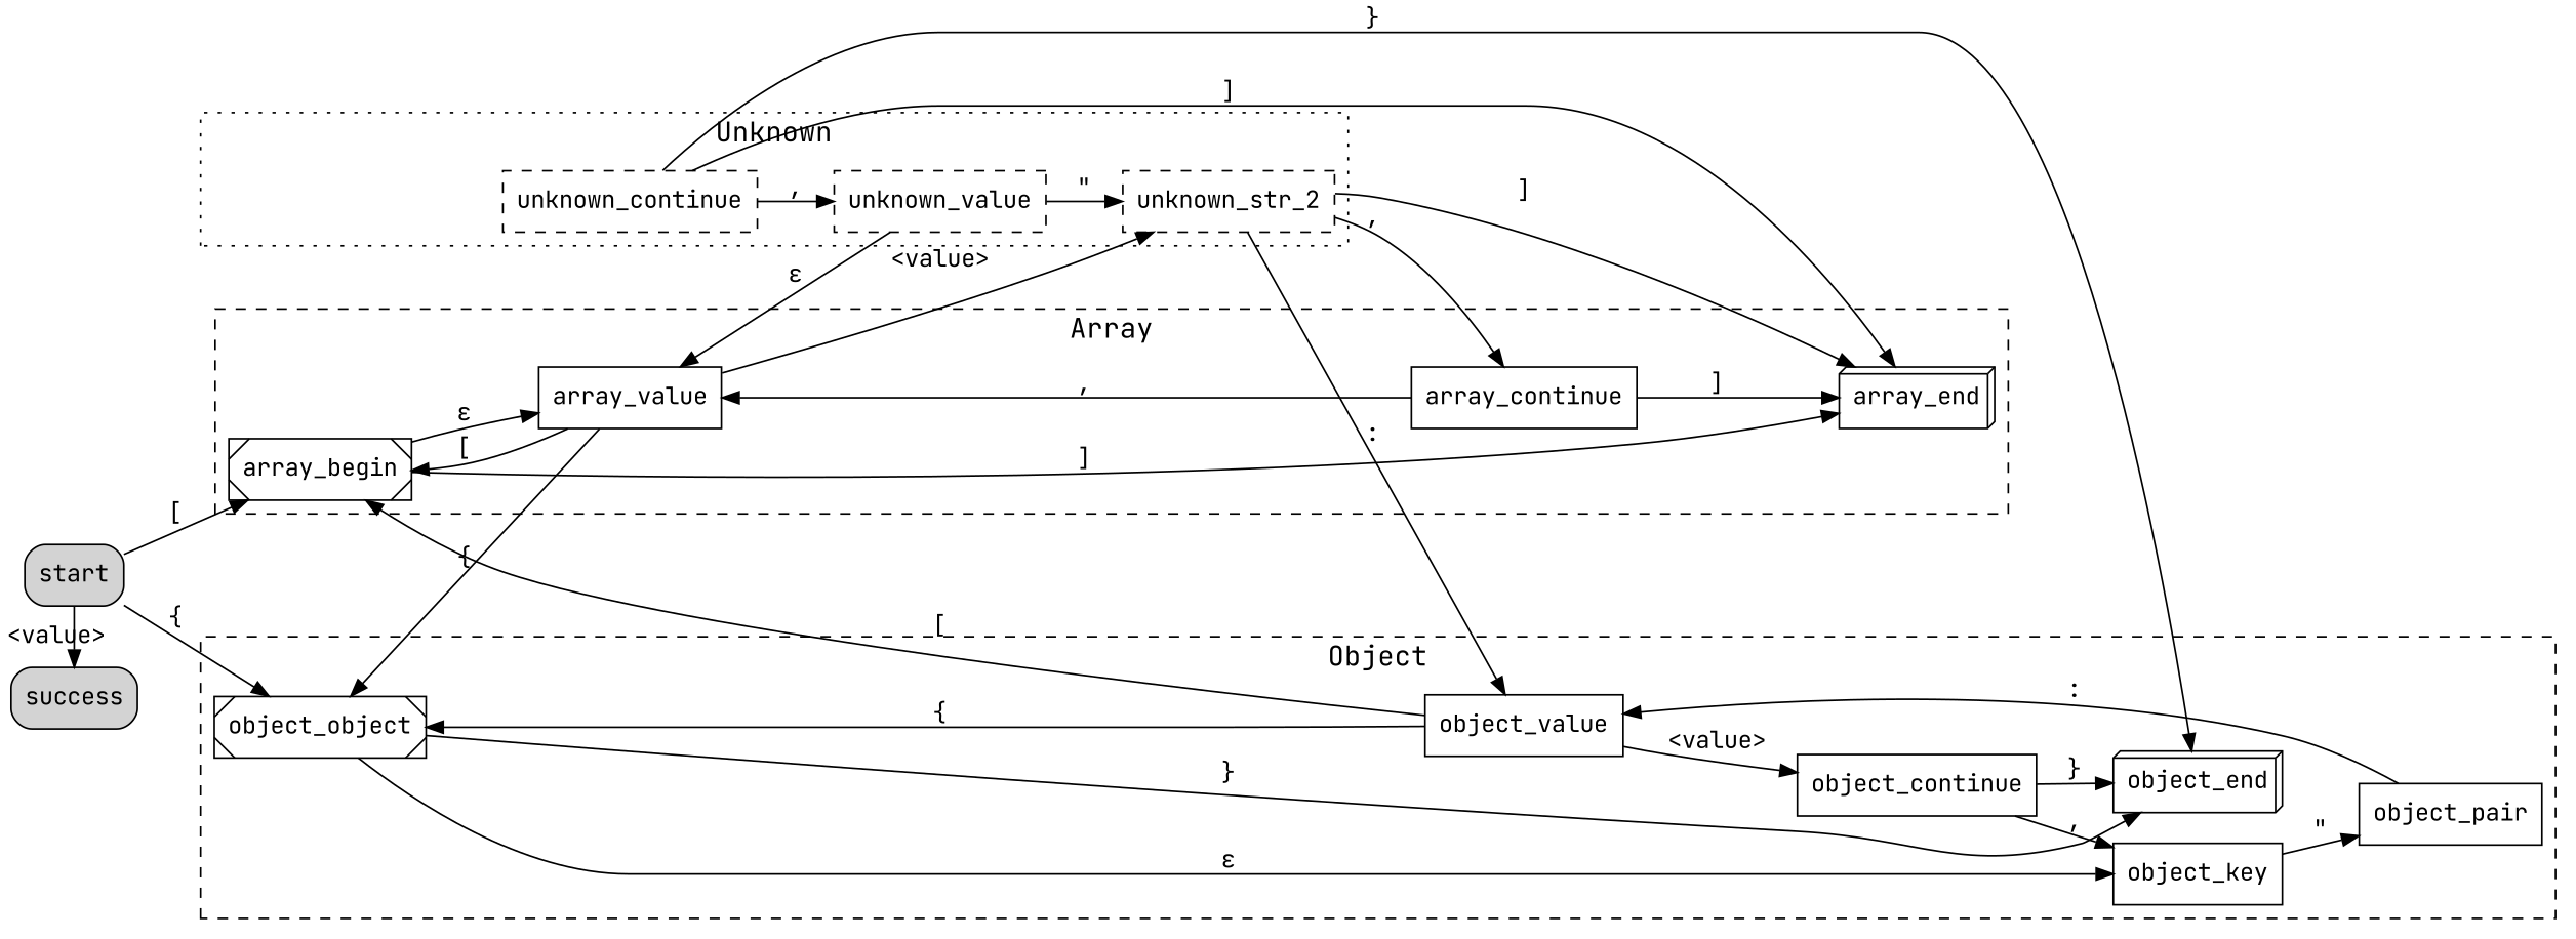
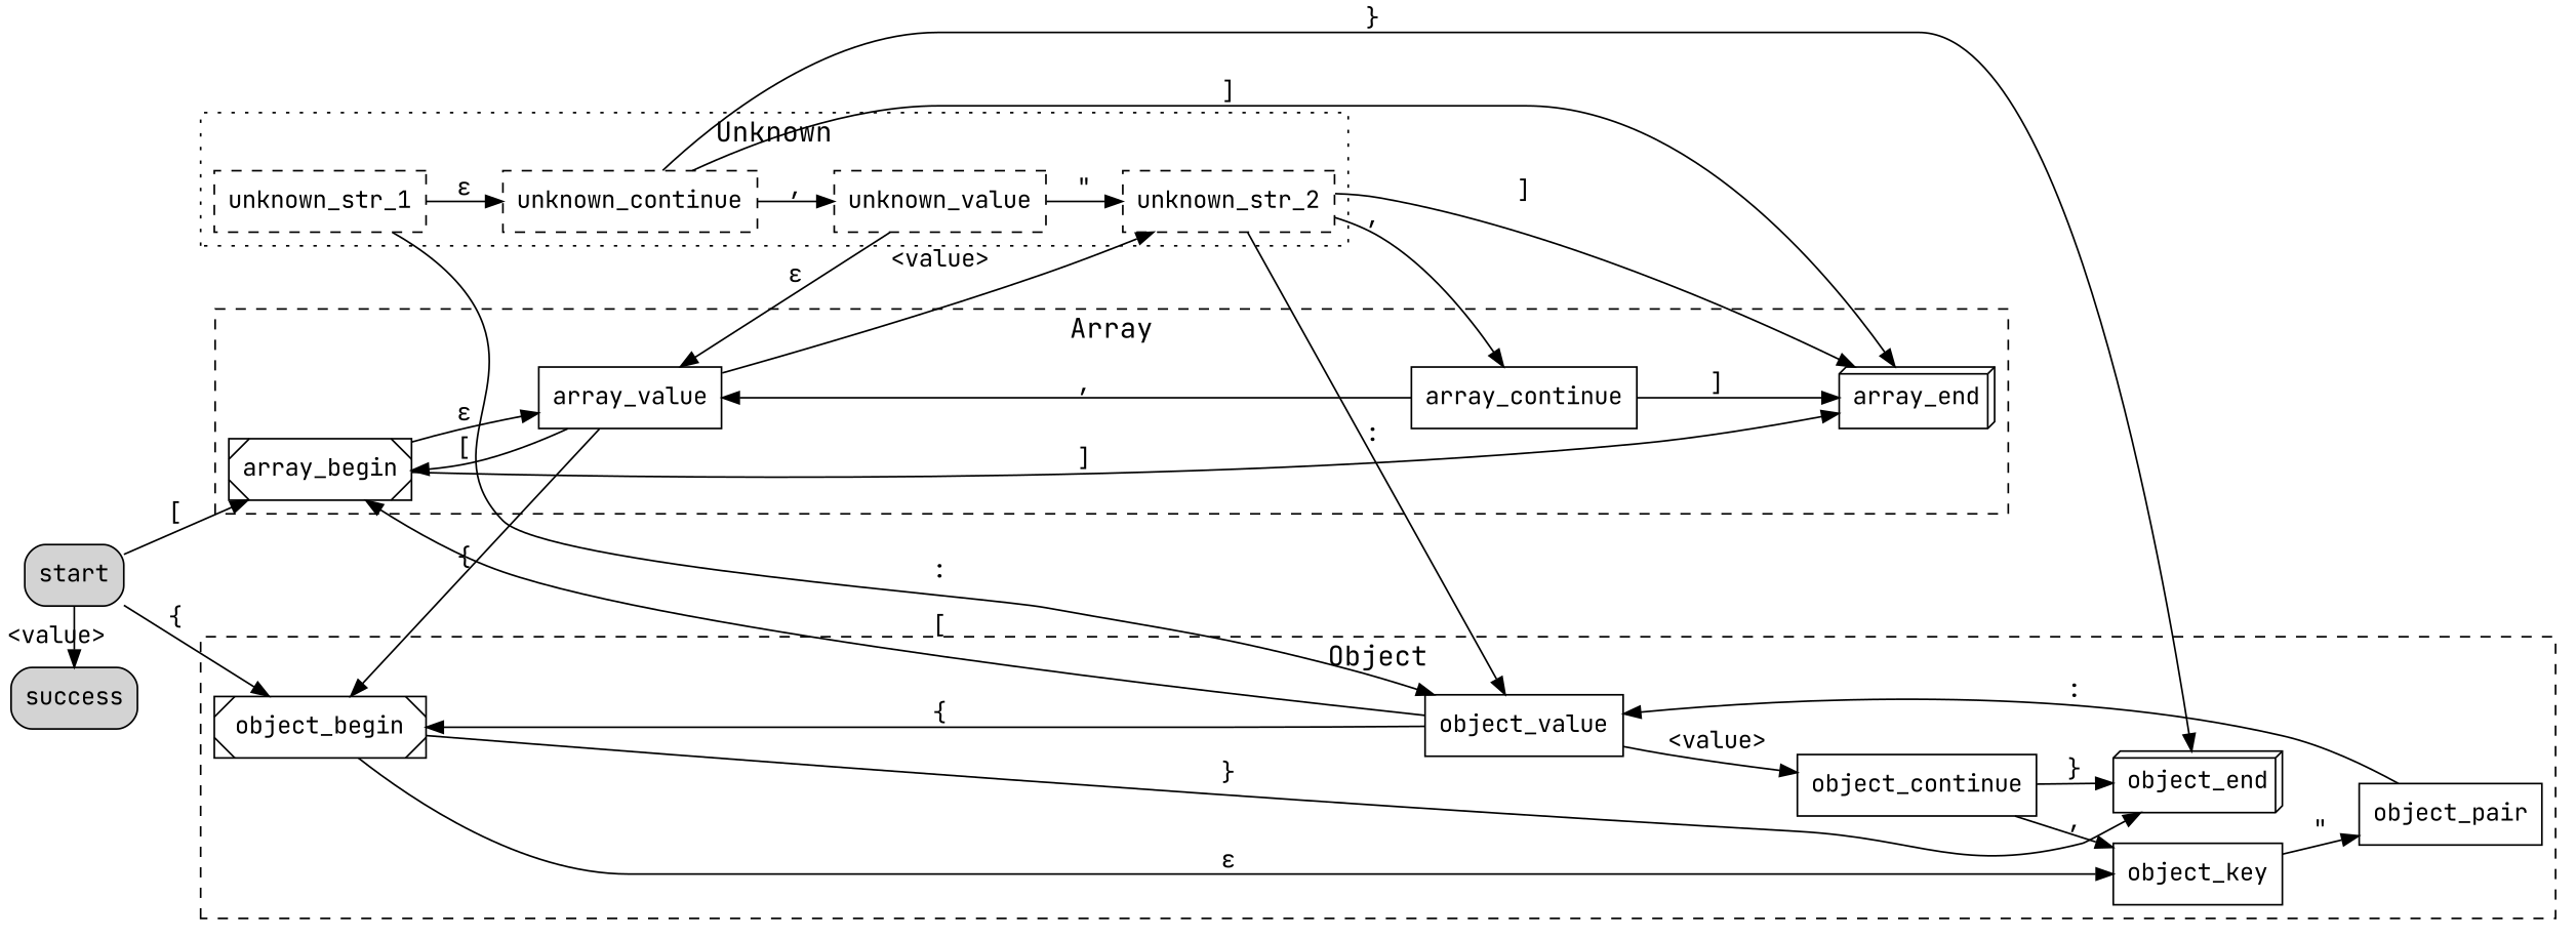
  digraph {
    fontname="JetBrains Mono"
    fontsize=16
    newrank=true
    rankdir=LR
    node [fontname="JetBrains Mono" shape=box]
    edge [fontname="JetBrains Mono"]
    start [style="filled,rounded"]
    success [style="filled,rounded"]
+   unknown_str_1 [style=dashed]
    array_begin [style=diagonals]
-   object_begin [style=diagonals label=object_object]
+   object_begin [style=diagonals]
    unknown_continue [style=dashed]
    array_value
    object_value
    object_end [shape=box3d]
    object_key
    object_pair
    object_continue
    array_end [shape=box3d]
    array_continue
    unknown_value [style=dashed]
    unknown_str_2 [style=dashed]
    subgraph sub_1 {
      rank=source
      start
      success
    }
    subgraph sub_2 {
      rank=same
+     unknown_str_1
      array_begin
      object_begin
    }
    subgraph sub_3 {
      rank=same
      unknown_continue
      array_value
    }
    subgraph cluster_4 {
      label=Object
      style=dashed
      object_begin
      object_value
      object_end
      object_key
      object_pair
      object_continue
    }
    subgraph cluster_5 {
      label=Array
      style=dashed
      array_begin
      array_value
      array_end
      array_continue
    }
    subgraph cluster_6 {
      label=Unknown
      style=dotted
+     unknown_str_1
      unknown_continue
      unknown_value
      unknown_str_2
    }
    start -> success [label="<value>"]
    start -> array_begin [label="["]
    start -> object_begin [label="{"]
+   unknown_str_1 -> unknown_continue [label="ε"]
+   unknown_str_1 -> object_value [label=":"]
    array_begin -> array_value [label="ε"]
    array_begin -> array_end [label="]"]
    object_begin -> object_end [label="}"]
    object_begin -> object_key [label="ε"]
    unknown_continue -> object_end [label="}"]
    unknown_continue -> array_end [label="]"]
    unknown_continue -> unknown_value [label=","]
    array_value -> array_begin [label="["]
    array_value -> object_begin [label="{"]
    array_value -> unknown_str_2 [label="<value>"]
    object_value -> array_begin [label="["]
    object_value -> object_begin [label="{"]
    object_value -> object_continue [label="<value>"]
    object_key -> object_pair [label="\""]
    object_pair -> object_value [label=":"]
    object_continue -> object_end [label="}"]
    object_continue -> object_key [label=","]
    array_continue -> array_value [label=","]
    array_continue -> array_end [label="]"]
    unknown_value -> array_value [label="ε"]
    unknown_value -> unknown_str_2 [label="\""]
    unknown_str_2 -> object_value [label=":"]
    unknown_str_2 -> array_end [label="]"]
    unknown_str_2 -> array_continue [label=","]
  }
